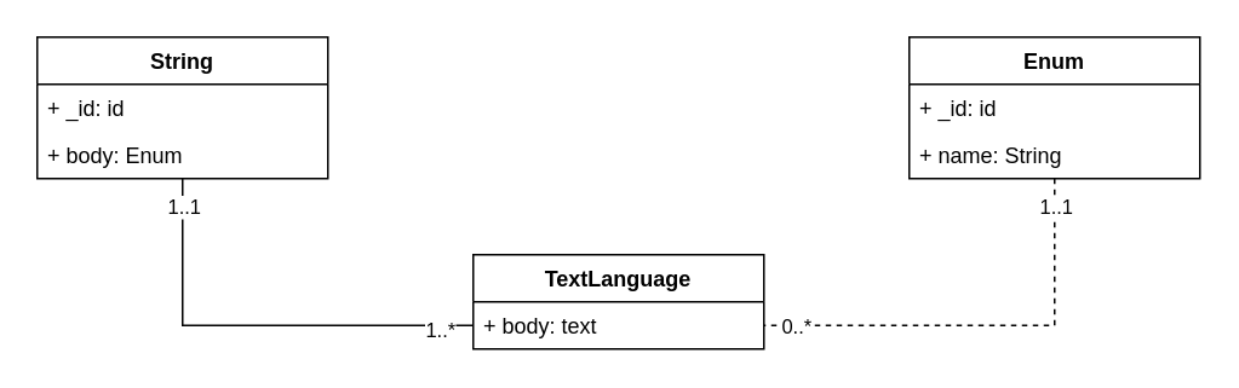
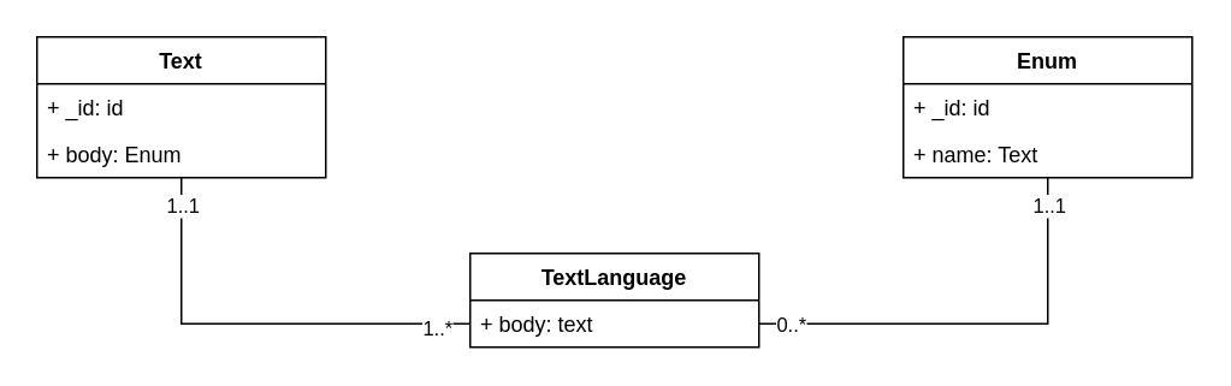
  <mxCell id="0" />
  <mxCell id="1" parent="0" />
  <mxCell id="2" value="TextLanguage" style="swimlane;fontStyle=1;align=center;verticalAlign=top;childLayout=stackLayout;horizontal=1;startSize=26;horizontalStack=0;resizeParent=1;resizeParentMax=0;resizeLast=0;collapsible=1;marginBottom=0;" vertex="1" parent="1"><mxGeometry x="260" y="140" width="160" height="52" as="geometry" /></mxCell>
  <mxCell id="3" value="+ body: text" style="text;strokeColor=none;fillColor=none;align=left;verticalAlign=top;spacingLeft=4;spacingRight=4;overflow=hidden;rotatable=0;points=[[0,0.5],[1,0.5]];portConstraint=eastwest;" vertex="1" parent="2"><mxGeometry y="26" width="160" height="26" as="geometry" /></mxCell>
  <mxCell id="4" style="edgeStyle=orthogonalEdgeStyle;rounded=0;orthogonalLoop=1;jettySize=auto;html=1;entryX=0;entryY=0.5;entryDx=0;entryDy=0;endArrow=none;endFill=0;" edge="1" parent="1" source="7" target="3"><mxGeometry relative="1" as="geometry" /></mxCell>
  <mxCell id="5" value="1..1" style="edgeLabel;html=1;align=center;verticalAlign=middle;resizable=0;points=[];" vertex="1" connectable="0" parent="4"><mxGeometry x="-0.877" relative="1" as="geometry"><mxPoint as="offset" /></mxGeometry></mxCell>
  <mxCell id="6" value="1..*" style="edgeLabel;html=1;align=center;verticalAlign=middle;resizable=0;points=[];" vertex="1" connectable="0" parent="4"><mxGeometry x="0.844" y="-2" relative="1" as="geometry"><mxPoint as="offset" /></mxGeometry></mxCell>
- <mxCell id="7" value="String" style="swimlane;fontStyle=1;align=center;verticalAlign=top;childLayout=stackLayout;horizontal=1;startSize=26;horizontalStack=0;resizeParent=1;resizeParentMax=0;resizeLast=0;collapsible=1;marginBottom=0;" vertex="1" parent="1"><mxGeometry x="20" y="20" width="160" height="78" as="geometry" /></mxCell>
+ <mxCell id="7" value="Text" style="swimlane;fontStyle=1;align=center;verticalAlign=top;childLayout=stackLayout;horizontal=1;startSize=26;horizontalStack=0;resizeParent=1;resizeParentMax=0;resizeLast=0;collapsible=1;marginBottom=0;" vertex="1" parent="1"><mxGeometry x="20" y="20" width="160" height="78" as="geometry" /></mxCell>
  <mxCell id="8" value="+ _id: id" style="text;strokeColor=none;fillColor=none;align=left;verticalAlign=top;spacingLeft=4;spacingRight=4;overflow=hidden;rotatable=0;points=[[0,0.5],[1,0.5]];portConstraint=eastwest;" vertex="1" parent="7"><mxGeometry y="26" width="160" height="26" as="geometry" /></mxCell>
  <mxCell id="9" value="+ body: Enum" style="text;strokeColor=none;fillColor=none;align=left;verticalAlign=top;spacingLeft=4;spacingRight=4;overflow=hidden;rotatable=0;points=[[0,0.5],[1,0.5]];portConstraint=eastwest;" vertex="1" parent="7"><mxGeometry y="52" width="160" height="26" as="geometry" /></mxCell>
- <mxCell id="10" style="edgeStyle=orthogonalEdgeStyle;rounded=0;orthogonalLoop=1;jettySize=auto;html=1;entryX=1;entryY=0.5;entryDx=0;entryDy=0;endArrow=none;endFill=0;dashed=1;" edge="1" parent="1" source="13" target="3"><mxGeometry relative="1" as="geometry" /></mxCell>
+ <mxCell id="10" style="edgeStyle=orthogonalEdgeStyle;rounded=0;orthogonalLoop=1;jettySize=auto;html=1;entryX=1;entryY=0.5;entryDx=0;entryDy=0;endArrow=none;endFill=0;" edge="1" parent="1" source="13" target="3"><mxGeometry relative="1" as="geometry" /></mxCell>
  <mxCell id="11" value="0..*" style="edgeLabel;html=1;align=center;verticalAlign=middle;resizable=0;points=[];" vertex="1" connectable="0" parent="10"><mxGeometry x="0.857" relative="1" as="geometry"><mxPoint as="offset" /></mxGeometry></mxCell>
  <mxCell id="12" value="1..1" style="edgeLabel;html=1;align=center;verticalAlign=middle;resizable=0;points=[];" vertex="1" connectable="0" parent="10"><mxGeometry x="-0.877" relative="1" as="geometry"><mxPoint as="offset" /></mxGeometry></mxCell>
  <mxCell id="13" value="Enum" style="swimlane;fontStyle=1;align=center;verticalAlign=top;childLayout=stackLayout;horizontal=1;startSize=26;horizontalStack=0;resizeParent=1;resizeParentMax=0;resizeLast=0;collapsible=1;marginBottom=0;" vertex="1" parent="1"><mxGeometry x="500" y="20" width="160" height="78" as="geometry" /></mxCell>
  <mxCell id="14" value="+ _id: id" style="text;strokeColor=none;fillColor=none;align=left;verticalAlign=top;spacingLeft=4;spacingRight=4;overflow=hidden;rotatable=0;points=[[0,0.5],[1,0.5]];portConstraint=eastwest;" vertex="1" parent="13"><mxGeometry y="26" width="160" height="26" as="geometry" /></mxCell>
- <mxCell id="15" value="+ name: String" style="text;strokeColor=none;fillColor=none;align=left;verticalAlign=top;spacingLeft=4;spacingRight=4;overflow=hidden;rotatable=0;points=[[0,0.5],[1,0.5]];portConstraint=eastwest;" vertex="1" parent="13"><mxGeometry y="52" width="160" height="26" as="geometry" /></mxCell>
+ <mxCell id="15" value="+ name: Text" style="text;strokeColor=none;fillColor=none;align=left;verticalAlign=top;spacingLeft=4;spacingRight=4;overflow=hidden;rotatable=0;points=[[0,0.5],[1,0.5]];portConstraint=eastwest;" vertex="1" parent="13"><mxGeometry y="52" width="160" height="26" as="geometry" /></mxCell>
